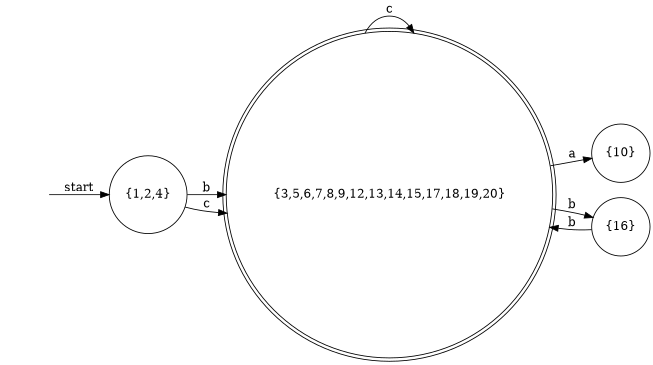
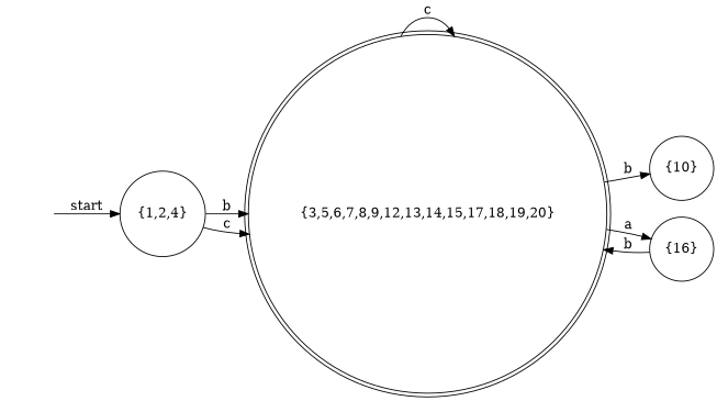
  digraph {
    rankdir=LR
    node [shape=circle]
    "" [shape=none]
    "{1,2,4}"
    "{3,5,6,7,8,9,12,13,14,15,17,18,19,20}" [shape=doublecircle]
    "{10}"
    "{16}"
    "" -> "{1,2,4}" [label=start]
    "{1,2,4}" -> "{3,5,6,7,8,9,12,13,14,15,17,18,19,20}" [label=b]
    "{1,2,4}" -> "{3,5,6,7,8,9,12,13,14,15,17,18,19,20}" [label=c]
    "{3,5,6,7,8,9,12,13,14,15,17,18,19,20}" -> "{3,5,6,7,8,9,12,13,14,15,17,18,19,20}" [label=c]
-   "{3,5,6,7,8,9,12,13,14,15,17,18,19,20}" -> "{10}" [label=a]
-   "{3,5,6,7,8,9,12,13,14,15,17,18,19,20}" -> "{16}" [label=b]
+   "{3,5,6,7,8,9,12,13,14,15,17,18,19,20}" -> "{10}" [label=b]
+   "{3,5,6,7,8,9,12,13,14,15,17,18,19,20}" -> "{16}" [label=a]
    "{16}" -> "{3,5,6,7,8,9,12,13,14,15,17,18,19,20}" [label=b]
  }
